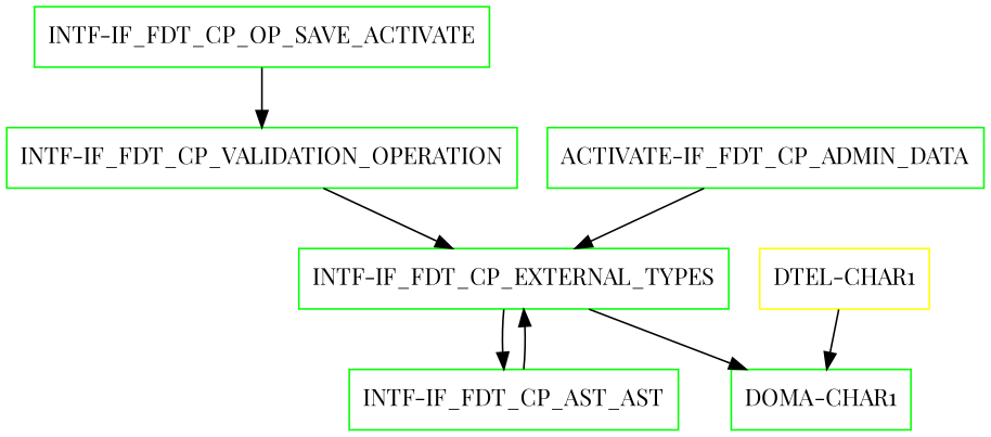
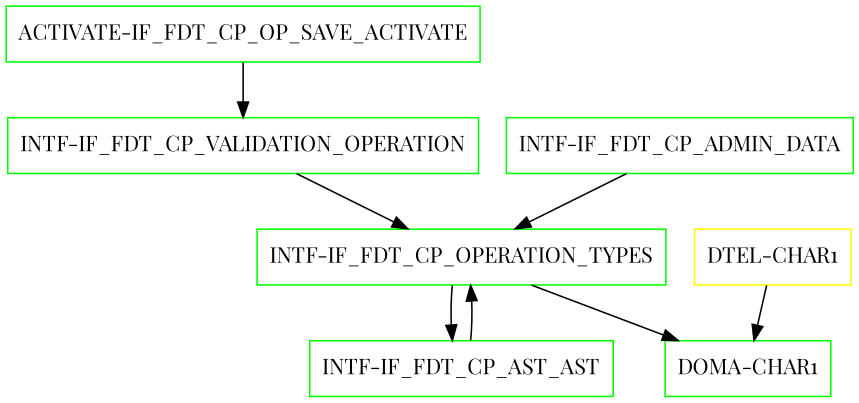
  digraph {
    fontname="Playfair Display"
    node [color=green fontname="Playfair Display" shape=box]
    edge [fontname="Playfair Display"]
-   "INTF-IF_FDT_CP_OP_SAVE_ACTIVATE"
+   "INTF-IF_FDT_CP_OP_SAVE_ACTIVATE" [label="ACTIVATE-IF_FDT_CP_OP_SAVE_ACTIVATE"]
    "INTF-IF_FDT_CP_VALIDATION_OPERATION"
-   "INTF-IF_FDT_CP_EXTERNAL_TYPES"
-   "INTF-IF_FDT_CP_ADMIN_DATA" [label="ACTIVATE-IF_FDT_CP_ADMIN_DATA"]
+   "INTF-IF_FDT_CP_EXTERNAL_TYPES" [label="INTF-IF_FDT_CP_OPERATION_TYPES"]
+   "INTF-IF_FDT_CP_ADMIN_DATA"
    n5 [label="INTF-IF_FDT_CP_AST_AST"]
    "DOMA-CHAR1"
    "DTEL-CHAR1" [color=yellow]
    "INTF-IF_FDT_CP_OP_SAVE_ACTIVATE" -> "INTF-IF_FDT_CP_VALIDATION_OPERATION"
    "INTF-IF_FDT_CP_VALIDATION_OPERATION" -> "INTF-IF_FDT_CP_EXTERNAL_TYPES"
    "INTF-IF_FDT_CP_EXTERNAL_TYPES" -> n5
    "INTF-IF_FDT_CP_EXTERNAL_TYPES" -> "DOMA-CHAR1"
    "INTF-IF_FDT_CP_ADMIN_DATA" -> "INTF-IF_FDT_CP_EXTERNAL_TYPES"
    n5 -> "INTF-IF_FDT_CP_EXTERNAL_TYPES"
    "DTEL-CHAR1" -> "DOMA-CHAR1"
  }
